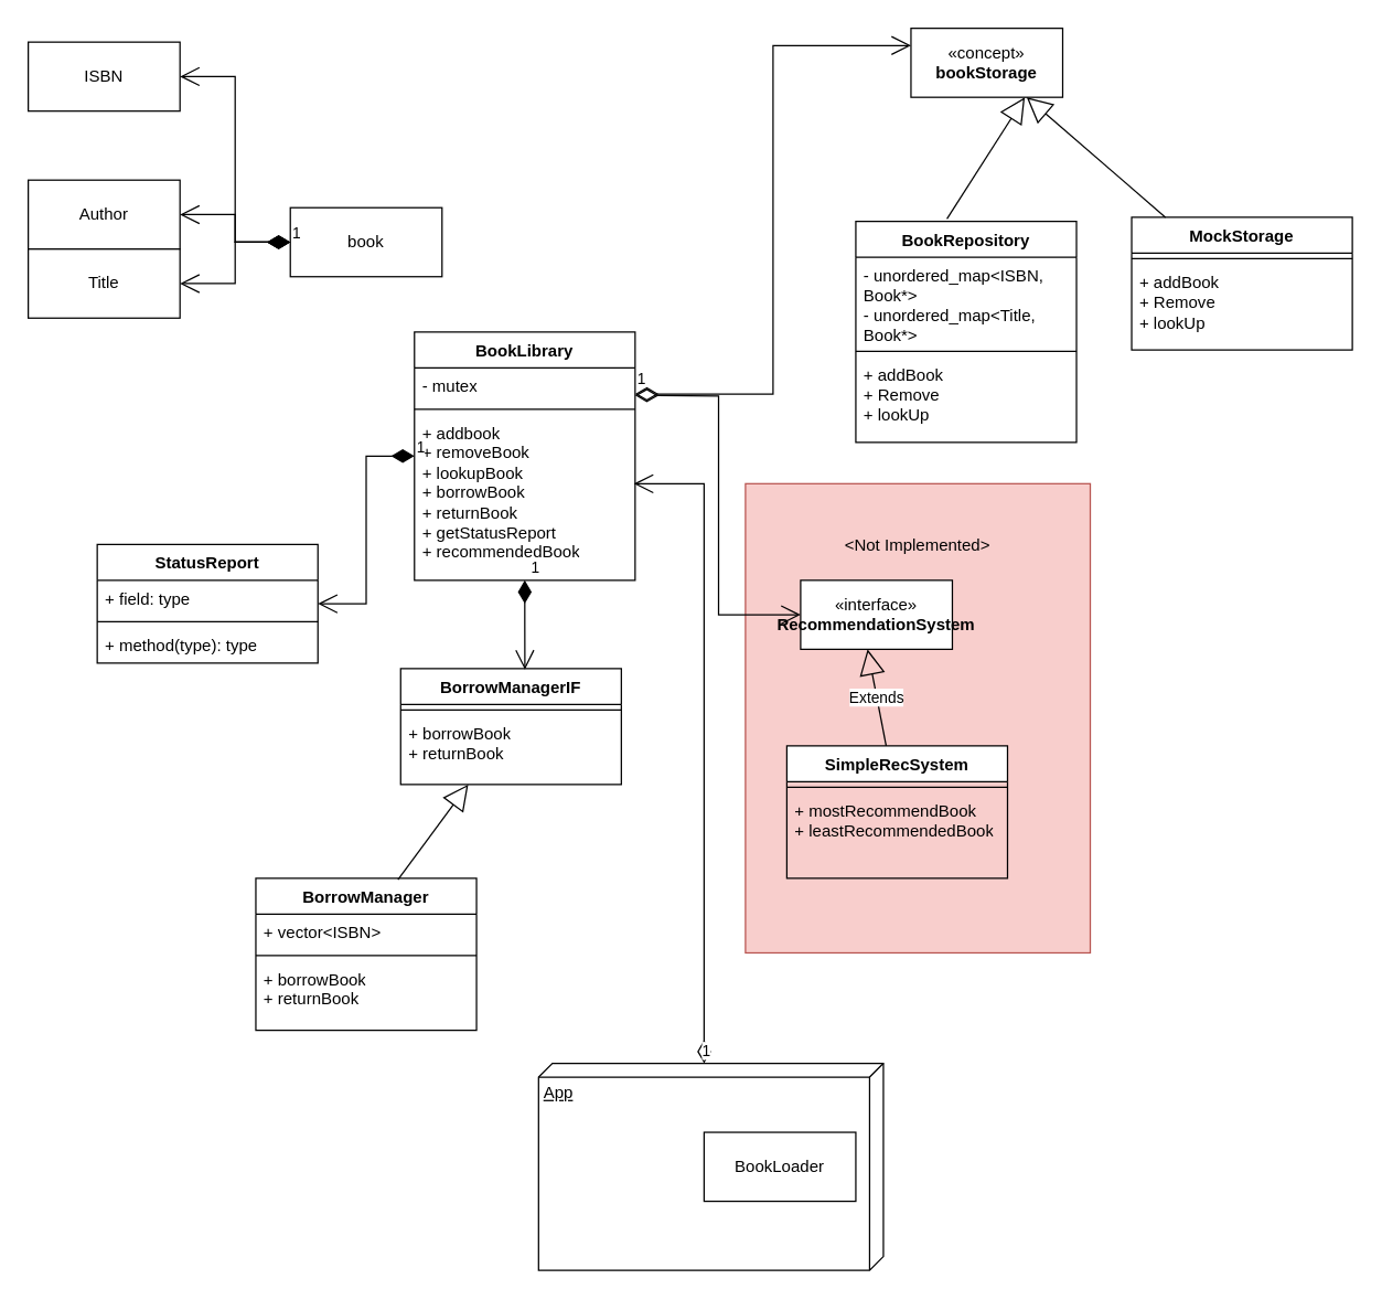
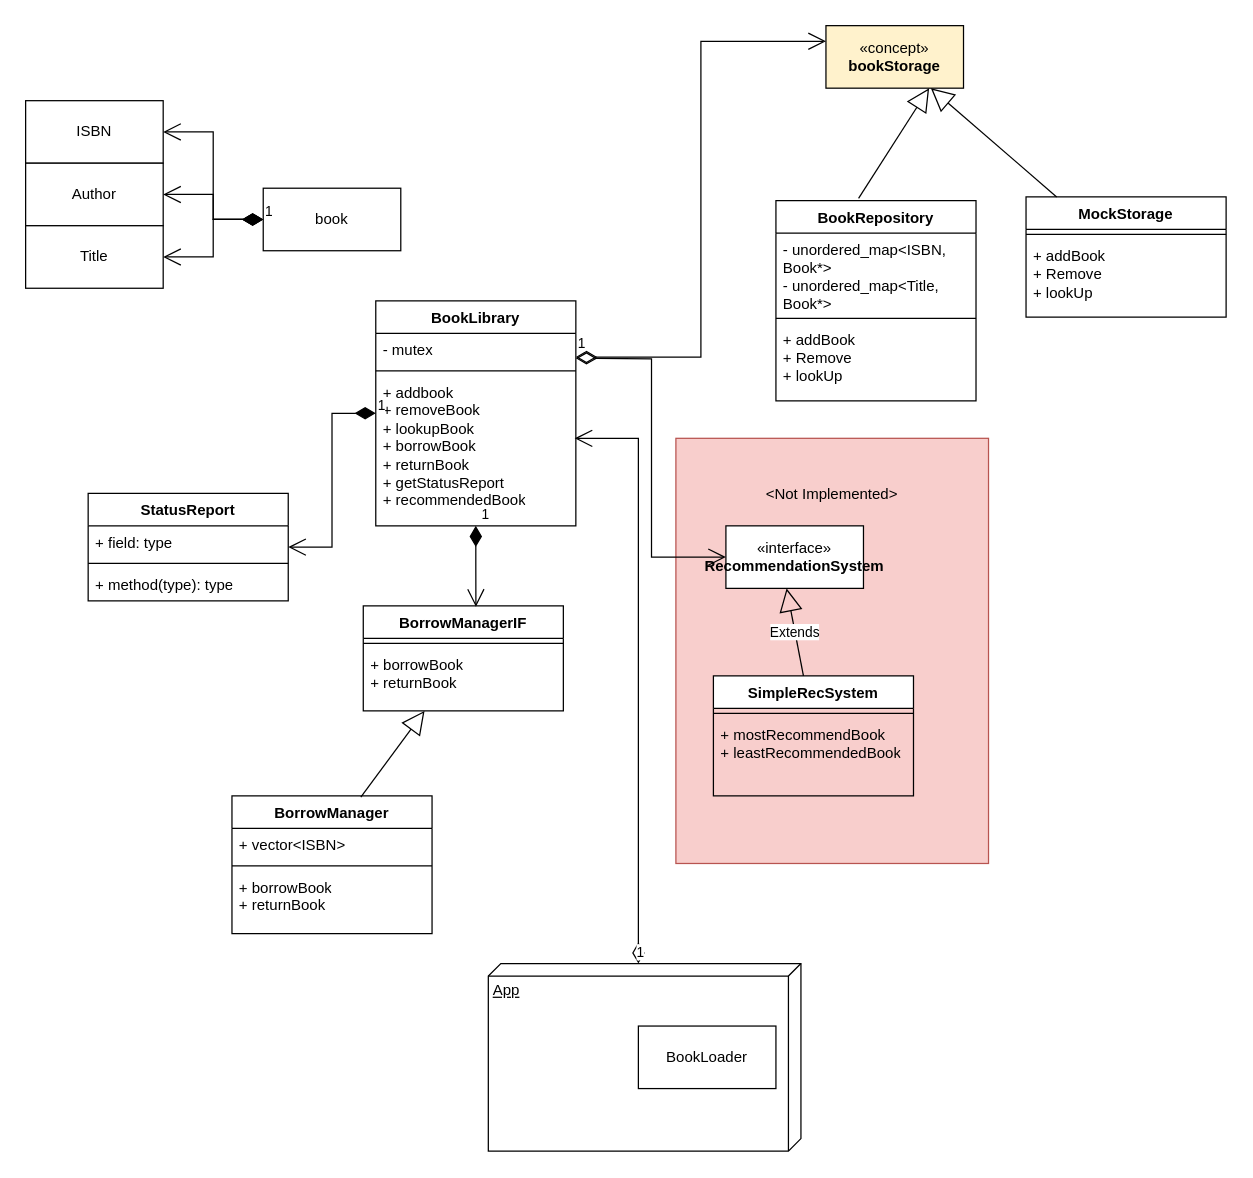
  <mxCell id="0" />
  <mxCell id="1" parent="0" />
  <mxCell id="2" value="" style="html=1;whiteSpace=wrap;fillColor=#f8cecc;strokeColor=#b85450;" vertex="1" parent="1"><mxGeometry x="540" y="350" width="250" height="340" as="geometry" /></mxCell>
  <mxCell id="3" value="book" style="html=1;whiteSpace=wrap;" vertex="1" parent="1"><mxGeometry x="210" y="150" width="110" height="50" as="geometry" /></mxCell>
- <mxCell id="4" value="ISBN" style="html=1;whiteSpace=wrap;" vertex="1" parent="1"><mxGeometry x="20" y="30" width="110" height="50" as="geometry" /></mxCell>
+ <mxCell id="4" value="ISBN" style="html=1;whiteSpace=wrap;" vertex="1" parent="1"><mxGeometry x="20" y="80" width="110" height="50" as="geometry" /></mxCell>
  <mxCell id="5" value="Author" style="html=1;whiteSpace=wrap;" vertex="1" parent="1"><mxGeometry x="20" y="130" width="110" height="50" as="geometry" /></mxCell>
  <mxCell id="6" value="Title" style="html=1;whiteSpace=wrap;" vertex="1" parent="1"><mxGeometry x="20" y="180" width="110" height="50" as="geometry" /></mxCell>
  <mxCell id="7" value="1" style="endArrow=open;html=1;endSize=12;startArrow=diamondThin;startSize=14;startFill=1;edgeStyle=orthogonalEdgeStyle;align=left;verticalAlign=bottom;rounded=0;entryX=1;entryY=0.5;entryDx=0;entryDy=0;exitX=0;exitY=0.5;exitDx=0;exitDy=0;" edge="1" parent="1" source="3" target="4"><mxGeometry x="-1" y="3" relative="1" as="geometry"><mxPoint x="200" y="240" as="sourcePoint" /><mxPoint x="360" y="240" as="targetPoint" /></mxGeometry></mxCell>
  <mxCell id="8" value="1" style="endArrow=open;html=1;endSize=12;startArrow=diamondThin;startSize=14;startFill=1;edgeStyle=orthogonalEdgeStyle;align=left;verticalAlign=bottom;rounded=0;exitX=0;exitY=0.5;exitDx=0;exitDy=0;" edge="1" parent="1" source="3" target="5"><mxGeometry x="-1" y="3" relative="1" as="geometry"><mxPoint x="210" y="165" as="sourcePoint" /><mxPoint x="140" y="115" as="targetPoint" /></mxGeometry></mxCell>
  <mxCell id="9" value="1" style="endArrow=open;html=1;endSize=12;startArrow=diamondThin;startSize=14;startFill=1;edgeStyle=orthogonalEdgeStyle;align=left;verticalAlign=bottom;rounded=0;entryX=1;entryY=0.5;entryDx=0;entryDy=0;exitX=0;exitY=0.5;exitDx=0;exitDy=0;" edge="1" parent="1" source="3" target="6"><mxGeometry x="-1" y="3" relative="1" as="geometry"><mxPoint x="220" y="175" as="sourcePoint" /><mxPoint x="150" y="125" as="targetPoint" /></mxGeometry></mxCell>
- <mxCell id="10" value="«concept»&lt;br&gt;&lt;b&gt;bookStorage&lt;/b&gt;" style="html=1;whiteSpace=wrap;" vertex="1" parent="1"><mxGeometry x="660" y="20" width="110" height="50" as="geometry" /></mxCell>
+ <mxCell id="10" value="«concept»&lt;br&gt;&lt;b&gt;bookStorage&lt;/b&gt;" style="html=1;whiteSpace=wrap;fillColor=#fff2cc;" vertex="1" parent="1"><mxGeometry x="660" y="20" width="110" height="50" as="geometry" /></mxCell>
  <mxCell id="11" value="" style="endArrow=block;endSize=16;endFill=0;html=1;rounded=0;entryX=0.75;entryY=1;entryDx=0;entryDy=0;exitX=0.413;exitY=-0.012;exitDx=0;exitDy=0;exitPerimeter=0;" edge="1" parent="1" source="12" target="10"><mxGeometry width="160" relative="1" as="geometry"><mxPoint x="590" y="170" as="sourcePoint" /><mxPoint x="740" y="220" as="targetPoint" /></mxGeometry></mxCell>
  <mxCell id="12" value="BookRepository" style="swimlane;fontStyle=1;align=center;verticalAlign=top;childLayout=stackLayout;horizontal=1;startSize=26;horizontalStack=0;resizeParent=1;resizeParentMax=0;resizeLast=0;collapsible=1;marginBottom=0;whiteSpace=wrap;html=1;" vertex="1" parent="1"><mxGeometry x="620" y="160" width="160" height="160" as="geometry" /></mxCell>
  <mxCell id="13" value="- unordered_map&amp;lt;ISBN, Book*&amp;gt;&lt;div&gt;- unordered_map&amp;lt;Title, Book*&amp;gt;&lt;/div&gt;" style="text;strokeColor=none;fillColor=none;align=left;verticalAlign=top;spacingLeft=4;spacingRight=4;overflow=hidden;rotatable=0;points=[[0,0.5],[1,0.5]];portConstraint=eastwest;whiteSpace=wrap;html=1;" vertex="1" parent="12"><mxGeometry y="26" width="160" height="64" as="geometry" /></mxCell>
  <mxCell id="14" value="" style="line;strokeWidth=1;fillColor=none;align=left;verticalAlign=middle;spacingTop=-1;spacingLeft=3;spacingRight=3;rotatable=0;labelPosition=right;points=[];portConstraint=eastwest;strokeColor=inherit;" vertex="1" parent="12"><mxGeometry y="90" width="160" height="8" as="geometry" /></mxCell>
  <mxCell id="15" value="+ addBook&lt;div&gt;+ Remove&lt;/div&gt;&lt;div&gt;+ lookUp&lt;/div&gt;" style="text;strokeColor=none;fillColor=none;align=left;verticalAlign=top;spacingLeft=4;spacingRight=4;overflow=hidden;rotatable=0;points=[[0,0.5],[1,0.5]];portConstraint=eastwest;whiteSpace=wrap;html=1;" vertex="1" parent="12"><mxGeometry y="98" width="160" height="62" as="geometry" /></mxCell>
  <mxCell id="16" value="BookLibrary" style="swimlane;fontStyle=1;align=center;verticalAlign=top;childLayout=stackLayout;horizontal=1;startSize=26;horizontalStack=0;resizeParent=1;resizeParentMax=0;resizeLast=0;collapsible=1;marginBottom=0;whiteSpace=wrap;html=1;" vertex="1" parent="1"><mxGeometry x="300" y="240" width="160" height="180" as="geometry" /></mxCell>
  <mxCell id="17" value="- mutex" style="text;strokeColor=none;fillColor=none;align=left;verticalAlign=top;spacingLeft=4;spacingRight=4;overflow=hidden;rotatable=0;points=[[0,0.5],[1,0.5]];portConstraint=eastwest;whiteSpace=wrap;html=1;" vertex="1" parent="16"><mxGeometry y="26" width="160" height="26" as="geometry" /></mxCell>
  <mxCell id="18" value="" style="line;strokeWidth=1;fillColor=none;align=left;verticalAlign=middle;spacingTop=-1;spacingLeft=3;spacingRight=3;rotatable=0;labelPosition=right;points=[];portConstraint=eastwest;strokeColor=inherit;" vertex="1" parent="16"><mxGeometry y="52" width="160" height="8" as="geometry" /></mxCell>
  <mxCell id="19" value="+ addbook&lt;div&gt;+ removeBook&lt;/div&gt;&lt;div&gt;+ lookupBook&lt;/div&gt;&lt;div&gt;+ borrowBook&lt;/div&gt;&lt;div&gt;+ returnBook&lt;/div&gt;&lt;div&gt;+ getStatusReport&lt;/div&gt;&lt;div&gt;+ recommendedBook&lt;/div&gt;" style="text;strokeColor=none;fillColor=none;align=left;verticalAlign=top;spacingLeft=4;spacingRight=4;overflow=hidden;rotatable=0;points=[[0,0.5],[1,0.5]];portConstraint=eastwest;whiteSpace=wrap;html=1;" vertex="1" parent="16"><mxGeometry y="60" width="160" height="120" as="geometry" /></mxCell>
  <mxCell id="20" value="1" style="endArrow=open;html=1;endSize=12;startArrow=diamondThin;startSize=14;startFill=0;edgeStyle=orthogonalEdgeStyle;align=left;verticalAlign=bottom;rounded=0;entryX=0;entryY=0.25;entryDx=0;entryDy=0;exitX=1;exitY=0.25;exitDx=0;exitDy=0;" edge="1" parent="1" source="16" target="10"><mxGeometry x="-1" y="3" relative="1" as="geometry"><mxPoint x="500" y="190" as="sourcePoint" /><mxPoint x="660" y="190" as="targetPoint" /></mxGeometry></mxCell>
  <mxCell id="21" value="«interface»&lt;br&gt;&lt;b&gt;RecommendationSystem&lt;/b&gt;" style="html=1;whiteSpace=wrap;" vertex="1" parent="1"><mxGeometry x="580" y="420" width="110" height="50" as="geometry" /></mxCell>
  <mxCell id="22" value="Extends" style="endArrow=block;endSize=16;endFill=0;html=1;rounded=0;entryX=0.75;entryY=1;entryDx=0;entryDy=0;" edge="1" parent="1"><mxGeometry width="160" relative="1" as="geometry"><mxPoint x="642" y="540" as="sourcePoint" /><mxPoint x="628.5" y="470" as="targetPoint" /></mxGeometry></mxCell>
  <mxCell id="23" value="SimpleRecSystem" style="swimlane;fontStyle=1;align=center;verticalAlign=top;childLayout=stackLayout;horizontal=1;startSize=26;horizontalStack=0;resizeParent=1;resizeParentMax=0;resizeLast=0;collapsible=1;marginBottom=0;whiteSpace=wrap;html=1;" vertex="1" parent="1"><mxGeometry x="570" y="540" width="160" height="96" as="geometry" /></mxCell>
  <mxCell id="24" value="" style="line;strokeWidth=1;fillColor=none;align=left;verticalAlign=middle;spacingTop=-1;spacingLeft=3;spacingRight=3;rotatable=0;labelPosition=right;points=[];portConstraint=eastwest;strokeColor=inherit;" vertex="1" parent="23"><mxGeometry y="26" width="160" height="8" as="geometry" /></mxCell>
  <mxCell id="25" value="+ mostRecommendBook&lt;div&gt;+ leastRecommendedBook&lt;/div&gt;" style="text;strokeColor=none;fillColor=none;align=left;verticalAlign=top;spacingLeft=4;spacingRight=4;overflow=hidden;rotatable=0;points=[[0,0.5],[1,0.5]];portConstraint=eastwest;whiteSpace=wrap;html=1;" vertex="1" parent="23"><mxGeometry y="34" width="160" height="62" as="geometry" /></mxCell>
  <mxCell id="26" value="1" style="endArrow=open;html=1;endSize=12;startArrow=diamondThin;startSize=14;startFill=0;edgeStyle=orthogonalEdgeStyle;align=left;verticalAlign=bottom;rounded=0;exitX=1.038;exitY=0.769;exitDx=0;exitDy=0;exitPerimeter=0;entryX=0;entryY=0.5;entryDx=0;entryDy=0;" edge="1" parent="1" target="21"><mxGeometry x="-1" y="3" relative="1" as="geometry"><mxPoint x="460" y="285.994" as="sourcePoint" /><mxPoint x="573.92" y="432.5" as="targetPoint" /></mxGeometry></mxCell>
  <mxCell id="27" value="BorrowManagerIF" style="swimlane;fontStyle=1;align=center;verticalAlign=top;childLayout=stackLayout;horizontal=1;startSize=26;horizontalStack=0;resizeParent=1;resizeParentMax=0;resizeLast=0;collapsible=1;marginBottom=0;whiteSpace=wrap;html=1;" vertex="1" parent="1"><mxGeometry x="290" y="484" width="160" height="84" as="geometry" /></mxCell>
  <mxCell id="28" value="" style="line;strokeWidth=1;fillColor=none;align=left;verticalAlign=middle;spacingTop=-1;spacingLeft=3;spacingRight=3;rotatable=0;labelPosition=right;points=[];portConstraint=eastwest;strokeColor=inherit;" vertex="1" parent="27"><mxGeometry y="26" width="160" height="8" as="geometry" /></mxCell>
  <mxCell id="29" value="+ borrowBook&lt;div&gt;+ returnBook&lt;/div&gt;" style="text;strokeColor=none;fillColor=none;align=left;verticalAlign=top;spacingLeft=4;spacingRight=4;overflow=hidden;rotatable=0;points=[[0,0.5],[1,0.5]];portConstraint=eastwest;whiteSpace=wrap;html=1;" vertex="1" parent="27"><mxGeometry y="34" width="160" height="50" as="geometry" /></mxCell>
  <mxCell id="30" value="1" style="endArrow=open;html=1;endSize=12;startArrow=diamondThin;startSize=14;startFill=1;edgeStyle=orthogonalEdgeStyle;align=left;verticalAlign=bottom;rounded=0;entryX=0.563;entryY=0.009;entryDx=0;entryDy=0;entryPerimeter=0;" edge="1" parent="1" source="16" target="27"><mxGeometry x="-1" y="3" relative="1" as="geometry"><mxPoint x="90" y="500" as="sourcePoint" /><mxPoint x="250" y="500" as="targetPoint" /></mxGeometry></mxCell>
  <mxCell id="31" value="StatusReport" style="swimlane;fontStyle=1;align=center;verticalAlign=top;childLayout=stackLayout;horizontal=1;startSize=26;horizontalStack=0;resizeParent=1;resizeParentMax=0;resizeLast=0;collapsible=1;marginBottom=0;whiteSpace=wrap;html=1;" vertex="1" parent="1"><mxGeometry x="70" y="394" width="160" height="86" as="geometry" /></mxCell>
  <mxCell id="32" value="+ field: type" style="text;strokeColor=none;fillColor=none;align=left;verticalAlign=top;spacingLeft=4;spacingRight=4;overflow=hidden;rotatable=0;points=[[0,0.5],[1,0.5]];portConstraint=eastwest;whiteSpace=wrap;html=1;" vertex="1" parent="31"><mxGeometry y="26" width="160" height="26" as="geometry" /></mxCell>
  <mxCell id="33" value="" style="line;strokeWidth=1;fillColor=none;align=left;verticalAlign=middle;spacingTop=-1;spacingLeft=3;spacingRight=3;rotatable=0;labelPosition=right;points=[];portConstraint=eastwest;strokeColor=inherit;" vertex="1" parent="31"><mxGeometry y="52" width="160" height="8" as="geometry" /></mxCell>
  <mxCell id="34" value="+ method(type): type" style="text;strokeColor=none;fillColor=none;align=left;verticalAlign=top;spacingLeft=4;spacingRight=4;overflow=hidden;rotatable=0;points=[[0,0.5],[1,0.5]];portConstraint=eastwest;whiteSpace=wrap;html=1;" vertex="1" parent="31"><mxGeometry y="60" width="160" height="26" as="geometry" /></mxCell>
  <mxCell id="35" value="1" style="endArrow=open;html=1;endSize=12;startArrow=diamondThin;startSize=14;startFill=1;edgeStyle=orthogonalEdgeStyle;align=left;verticalAlign=bottom;rounded=0;" edge="1" parent="1" source="16" target="31"><mxGeometry x="-1" y="3" relative="1" as="geometry"><mxPoint x="390" y="430" as="sourcePoint" /><mxPoint x="390" y="495" as="targetPoint" /></mxGeometry></mxCell>
  <mxCell id="36" value="&amp;lt;Not Implemented&amp;gt;" style="text;html=1;align=center;verticalAlign=middle;whiteSpace=wrap;rounded=0;" vertex="1" parent="1"><mxGeometry x="610" y="380" width="110" height="30" as="geometry" /></mxCell>
  <mxCell id="37" value="App" style="verticalAlign=top;align=left;spacingTop=8;spacingLeft=2;spacingRight=12;shape=cube;size=10;direction=south;fontStyle=4;html=1;whiteSpace=wrap;" vertex="1" parent="1"><mxGeometry x="390" y="770" width="250" height="150" as="geometry" /></mxCell>
  <mxCell id="38" value="1" style="endArrow=open;html=1;endSize=12;startArrow=diamondThin;startSize=14;startFill=0;edgeStyle=orthogonalEdgeStyle;align=left;verticalAlign=bottom;rounded=0;entryX=0.994;entryY=0.417;entryDx=0;entryDy=0;entryPerimeter=0;" edge="1" parent="1" source="37" target="19"><mxGeometry x="-1" y="3" relative="1" as="geometry"><mxPoint x="515" y="810" as="sourcePoint" /><mxPoint x="480" y="420" as="targetPoint" /><Array as="points"><mxPoint x="510" y="350" /></Array></mxGeometry></mxCell>
  <mxCell id="39" value="MockStorage" style="swimlane;fontStyle=1;align=center;verticalAlign=top;childLayout=stackLayout;horizontal=1;startSize=26;horizontalStack=0;resizeParent=1;resizeParentMax=0;resizeLast=0;collapsible=1;marginBottom=0;whiteSpace=wrap;html=1;" vertex="1" parent="1"><mxGeometry x="820" y="157" width="160" height="96" as="geometry" /></mxCell>
  <mxCell id="40" value="" style="line;strokeWidth=1;fillColor=none;align=left;verticalAlign=middle;spacingTop=-1;spacingLeft=3;spacingRight=3;rotatable=0;labelPosition=right;points=[];portConstraint=eastwest;strokeColor=inherit;" vertex="1" parent="39"><mxGeometry y="26" width="160" height="8" as="geometry" /></mxCell>
  <mxCell id="41" value="+ addBook&lt;div&gt;+ Remove&lt;/div&gt;&lt;div&gt;+ lookUp&lt;/div&gt;" style="text;strokeColor=none;fillColor=none;align=left;verticalAlign=top;spacingLeft=4;spacingRight=4;overflow=hidden;rotatable=0;points=[[0,0.5],[1,0.5]];portConstraint=eastwest;whiteSpace=wrap;html=1;" vertex="1" parent="39"><mxGeometry y="34" width="160" height="62" as="geometry" /></mxCell>
  <mxCell id="42" value="" style="endArrow=block;endSize=16;endFill=0;html=1;rounded=0;" edge="1" parent="1" source="39" target="10"><mxGeometry width="160" relative="1" as="geometry"><mxPoint x="696" y="168" as="sourcePoint" /><mxPoint x="753" y="80" as="targetPoint" /></mxGeometry></mxCell>
  <mxCell id="43" value="BorrowManager" style="swimlane;fontStyle=1;align=center;verticalAlign=top;childLayout=stackLayout;horizontal=1;startSize=26;horizontalStack=0;resizeParent=1;resizeParentMax=0;resizeLast=0;collapsible=1;marginBottom=0;whiteSpace=wrap;html=1;" vertex="1" parent="1"><mxGeometry x="185" y="636" width="160" height="110" as="geometry" /></mxCell>
  <mxCell id="44" value="+ vector&amp;lt;ISBN&amp;gt;" style="text;strokeColor=none;fillColor=none;align=left;verticalAlign=top;spacingLeft=4;spacingRight=4;overflow=hidden;rotatable=0;points=[[0,0.5],[1,0.5]];portConstraint=eastwest;whiteSpace=wrap;html=1;" vertex="1" parent="43"><mxGeometry y="26" width="160" height="26" as="geometry" /></mxCell>
  <mxCell id="45" value="" style="line;strokeWidth=1;fillColor=none;align=left;verticalAlign=middle;spacingTop=-1;spacingLeft=3;spacingRight=3;rotatable=0;labelPosition=right;points=[];portConstraint=eastwest;strokeColor=inherit;" vertex="1" parent="43"><mxGeometry y="52" width="160" height="8" as="geometry" /></mxCell>
  <mxCell id="46" value="+ borrowBook&lt;div&gt;+ returnBook&lt;/div&gt;" style="text;strokeColor=none;fillColor=none;align=left;verticalAlign=top;spacingLeft=4;spacingRight=4;overflow=hidden;rotatable=0;points=[[0,0.5],[1,0.5]];portConstraint=eastwest;whiteSpace=wrap;html=1;" vertex="1" parent="43"><mxGeometry y="60" width="160" height="50" as="geometry" /></mxCell>
  <mxCell id="47" value="" style="endArrow=block;endSize=16;endFill=0;html=1;rounded=0;exitX=0.644;exitY=0.009;exitDx=0;exitDy=0;exitPerimeter=0;" edge="1" parent="1" source="43" target="27"><mxGeometry width="160" relative="1" as="geometry"><mxPoint x="696" y="168" as="sourcePoint" /><mxPoint x="753" y="80" as="targetPoint" /></mxGeometry></mxCell>
  <mxCell id="48" value="BookLoader" style="html=1;whiteSpace=wrap;" vertex="1" parent="1"><mxGeometry x="510" y="820" width="110" height="50" as="geometry" /></mxCell>
